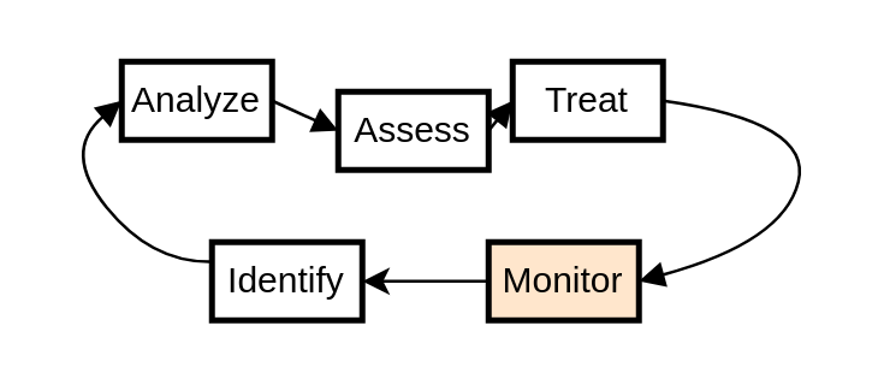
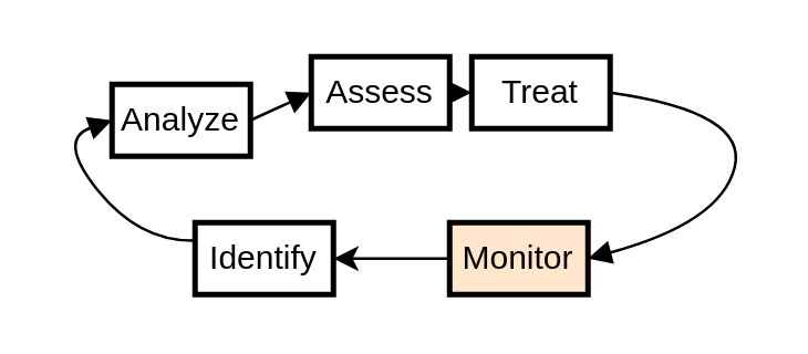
  <mxCell id="0" />
  <mxCell id="1" parent="0" />
  <mxCell id="2" value="Identify" style="whiteSpace=wrap;strokeWidth=2;" vertex="1" parent="1"><mxGeometry x="70" y="80" width="50" height="26" as="geometry" /></mxCell>
- <mxCell id="3" value="Analyze" style="whiteSpace=wrap;strokeWidth=2;" vertex="1" parent="1"><mxGeometry x="40" y="20" width="50" height="26" as="geometry" /></mxCell>
- <mxCell id="4" value="Assess" style="whiteSpace=wrap;strokeWidth=2;" vertex="1" parent="1"><mxGeometry x="112" y="30" width="50" height="26" as="geometry" /></mxCell>
+ <mxCell id="3" value="Analyze" style="whiteSpace=wrap;strokeWidth=2;" vertex="1" parent="1"><mxGeometry x="40" y="30" width="50" height="26" as="geometry" /></mxCell>
+ <mxCell id="4" value="Assess" style="whiteSpace=wrap;strokeWidth=2;" vertex="1" parent="1"><mxGeometry x="112" y="20" width="50" height="26" as="geometry" /></mxCell>
  <mxCell id="5" value="Treat" style="whiteSpace=wrap;strokeWidth=2;" vertex="1" parent="1"><mxGeometry x="170" y="20" width="50" height="26" as="geometry" /></mxCell>
  <mxCell id="6" style="edgeStyle=orthogonalEdgeStyle;rounded=0;orthogonalLoop=1;jettySize=auto;html=1;entryX=1;entryY=0.5;entryDx=0;entryDy=0;" edge="1" parent="1" source="7" target="2"><mxGeometry relative="1" as="geometry" /></mxCell>
  <mxCell id="7" value="Monitor" style="whiteSpace=wrap;strokeWidth=2;fillColor=#ffe6cc;" vertex="1" parent="1"><mxGeometry x="162" y="80" width="50" height="26" as="geometry" /></mxCell>
  <mxCell id="8" value="" style="curved=1;startArrow=none;endArrow=block;exitX=0;exitY=0.25;entryX=0;entryY=0.5;rounded=0;exitDx=0;exitDy=0;" edge="1" parent="1" source="2" target="3"><mxGeometry relative="1" as="geometry"><Array as="points"><mxPoint x="50" y="87" /><mxPoint x="20" y="50" /></Array></mxGeometry></mxCell>
  <mxCell id="9" value="" style="curved=1;startArrow=none;endArrow=block;exitX=0.99;exitY=0.5;entryX=0;entryY=0.5;rounded=0;" edge="1" parent="1" source="3" target="4"><mxGeometry relative="1" as="geometry"><Array as="points" /></mxGeometry></mxCell>
  <mxCell id="10" value="" style="curved=1;startArrow=none;endArrow=block;exitX=1;exitY=0.5;entryX=0;entryY=0.5;rounded=0;" edge="1" parent="1" source="4" target="5"><mxGeometry relative="1" as="geometry"><Array as="points" /></mxGeometry></mxCell>
  <mxCell id="11" value="" style="curved=1;startArrow=none;endArrow=block;exitX=1;exitY=0.5;entryX=1;entryY=0.5;rounded=0;exitDx=0;exitDy=0;entryDx=0;entryDy=0;" edge="1" parent="1" source="5" target="7"><mxGeometry relative="1" as="geometry"><Array as="points"><mxPoint x="270" y="40" /><mxPoint x="260" y="80" /></Array><mxPoint x="80" y="214" as="sourcePoint" /><mxPoint x="50" y="160" as="targetPoint" /></mxGeometry></mxCell>
